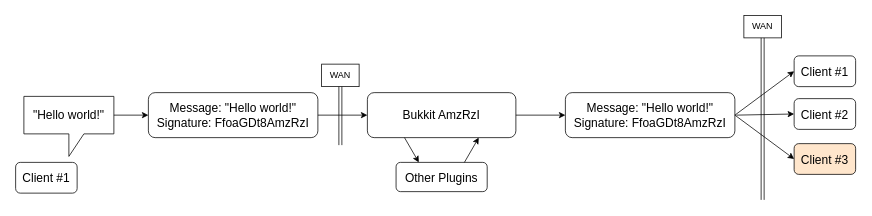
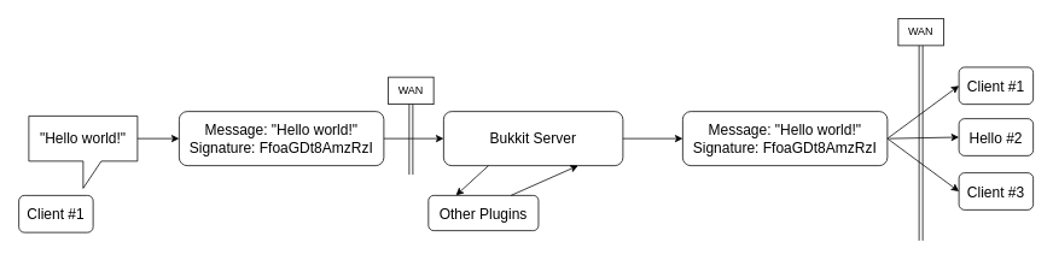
  <mxCell id="0" />
  <mxCell id="1" parent="0" />
  <mxCell id="2" value="Client #1" style="rounded=1;whiteSpace=wrap;html=1;fontSize=16;" parent="1" vertex="1"><mxGeometry x="1058" y="74" width="82" height="41" as="geometry" /></mxCell>
  <mxCell id="3" value="&lt;font style=&quot;font-size: 16px;&quot;&gt;Message: &quot;Hello world!&quot;&lt;br style=&quot;font-size: 16px;&quot;&gt;Signature: FfoaGDt8AmzRzI&lt;/font&gt;" style="rounded=1;whiteSpace=wrap;html=1;fontSize=16;" vertex="1" parent="1"><mxGeometry x="197" width="226" height="60" as="geometry" y="123" /></mxCell>
- <mxCell id="4" value="Bukkit AmzRzI" style="rounded=1;whiteSpace=wrap;html=1;fontSize=16;" vertex="1" parent="1"><mxGeometry x="489" width="198" height="60" as="geometry" y="123" /></mxCell>
+ <mxCell id="4" value="Bukkit Server" style="rounded=1;whiteSpace=wrap;html=1;fontSize=16;" vertex="1" parent="1"><mxGeometry x="489" width="198" height="60" as="geometry" y="123" /></mxCell>
  <mxCell id="5" value="" style="endArrow=classic;html=1;rounded=0;exitX=1;exitY=0.5;exitDx=0;exitDy=0;entryX=0;entryY=0.5;entryDx=0;entryDy=0;" edge="1" parent="1" source="3" target="4"><mxGeometry width="50" height="50" relative="1" as="geometry"><mxPoint x="435" y="160" as="sourcePoint" /><mxPoint x="465" y="202" as="targetPoint" /></mxGeometry></mxCell>
  <mxCell id="6" value="&quot;Hello world!&quot;" style="shape=callout;whiteSpace=wrap;html=1;perimeter=calloutPerimeter;fontSize=16;" vertex="1" parent="1"><mxGeometry x="31" y="128" width="120" height="80" as="geometry" /></mxCell>
  <mxCell id="7" value="" style="endArrow=classic;html=1;rounded=0;exitX=0;exitY=0;exitDx=120;exitDy=25;exitPerimeter=0;entryX=0;entryY=0.5;entryDx=0;entryDy=0;" edge="1" parent="1" source="6" target="3"><mxGeometry width="50" height="50" relative="1" as="geometry"><mxPoint x="195" y="315" as="sourcePoint" /><mxPoint x="171" y="242" as="targetPoint" /></mxGeometry></mxCell>
- <mxCell id="8" value="Other Plugins" style="rounded=1;whiteSpace=wrap;html=1;fontSize=16;" vertex="1" parent="1"><mxGeometry x="527.25" y="216" width="121.5" height="39" as="geometry" /></mxCell>
+ <mxCell id="8" value="Other Plugins" style="rounded=1;whiteSpace=wrap;html=1;fontSize=16;" vertex="1" parent="1"><mxGeometry x="472.25" y="216" width="121.5" height="39" as="geometry" /></mxCell>
  <mxCell id="9" value="" style="endArrow=classic;html=1;rounded=0;entryX=0.25;entryY=0;entryDx=0;entryDy=0;exitX=0.25;exitY=1;exitDx=0;exitDy=0;" edge="1" parent="1" source="4" target="8"><mxGeometry width="50" height="50" relative="1" as="geometry"><mxPoint x="557" y="377" as="sourcePoint" /><mxPoint x="607" y="327" as="targetPoint" /></mxGeometry></mxCell>
  <mxCell id="10" value="" style="endArrow=classic;html=1;rounded=0;entryX=0.75;entryY=1;entryDx=0;entryDy=0;exitX=0.75;exitY=0;exitDx=0;exitDy=0;" edge="1" parent="1" source="8" target="4"><mxGeometry width="50" height="50" relative="1" as="geometry"><mxPoint x="682" y="200" as="sourcePoint" /><mxPoint x="563" y="238" as="targetPoint" /></mxGeometry></mxCell>
  <mxCell id="11" value="" style="endArrow=classic;html=1;rounded=0;exitX=1;exitY=0.5;exitDx=0;exitDy=0;entryX=0;entryY=0.5;entryDx=0;entryDy=0;" edge="1" parent="1" source="4" target="12"><mxGeometry width="50" height="50" relative="1" as="geometry"><mxPoint x="708" y="190" as="sourcePoint" /><mxPoint x="753" y="153" as="targetPoint" /></mxGeometry></mxCell>
  <mxCell id="12" value="&lt;font style=&quot;font-size: 16px;&quot;&gt;Message: &quot;Hello world!&quot;&lt;br style=&quot;font-size: 16px;&quot;&gt;Signature: FfoaGDt8AmzRzI&lt;/font&gt;" style="rounded=1;whiteSpace=wrap;html=1;fontSize=16;" vertex="1" parent="1"><mxGeometry x="753" width="226" height="60" as="geometry" y="123" /></mxCell>
  <mxCell id="13" value="" style="endArrow=classic;html=1;rounded=0;entryX=0;entryY=0.5;entryDx=0;entryDy=0;exitX=1;exitY=0.5;exitDx=0;exitDy=0;" edge="1" parent="1" source="12" target="2"><mxGeometry width="50" height="50" relative="1" as="geometry"><mxPoint x="890" y="326" as="sourcePoint" /><mxPoint x="1056" y="70.75" as="targetPoint" /></mxGeometry></mxCell>
  <mxCell id="14" value="" style="endArrow=classic;html=1;rounded=0;entryX=0;entryY=0.5;entryDx=0;entryDy=0;" edge="1" parent="1" target="16"><mxGeometry width="50" height="50" relative="1" as="geometry"><mxPoint x="981" y="153" as="sourcePoint" /><mxPoint x="1056" y="152.75" as="targetPoint" /></mxGeometry></mxCell>
  <mxCell id="15" value="" style="endArrow=classic;html=1;rounded=0;entryX=0;entryY=0.5;entryDx=0;entryDy=0;exitX=1;exitY=0.5;exitDx=0;exitDy=0;" edge="1" parent="1" source="12" target="17"><mxGeometry width="50" height="50" relative="1" as="geometry"><mxPoint x="991" y="163" as="sourcePoint" /><mxPoint x="1056" y="235.25" as="targetPoint" /></mxGeometry></mxCell>
- <mxCell id="16" value="Client #2" style="rounded=1;whiteSpace=wrap;html=1;fontSize=16;" vertex="1" parent="1"><mxGeometry x="1058" y="131" width="82" height="41" as="geometry" /></mxCell>
- <mxCell id="17" value="Client #3" style="rounded=1;whiteSpace=wrap;html=1;fontSize=16;fillColor=#ffe6cc;" vertex="1" parent="1"><mxGeometry x="1058" y="191" width="82" height="41" as="geometry" /></mxCell>
+ <mxCell id="16" value="Hello #2" style="rounded=1;whiteSpace=wrap;html=1;fontSize=16;" vertex="1" parent="1"><mxGeometry x="1058" y="131" width="82" height="41" as="geometry" /></mxCell>
+ <mxCell id="17" value="Client #3" style="rounded=1;whiteSpace=wrap;html=1;fontSize=16;" vertex="1" parent="1"><mxGeometry x="1058" y="191" width="82" height="41" as="geometry" /></mxCell>
  <mxCell id="18" value="Client #1" style="rounded=1;whiteSpace=wrap;html=1;fontSize=16;" vertex="1" parent="1"><mxGeometry x="20" y="216" width="82" height="41" as="geometry" /></mxCell>
  <mxCell id="19" value="WAN" style="rounded=0;whiteSpace=wrap;html=1;" vertex="1" parent="1"><mxGeometry x="428" y="85" width="50" height="30" as="geometry" /></mxCell>
  <mxCell id="20" value="" style="shape=link;html=1;rounded=0;" edge="1" parent="1" source="19"><mxGeometry width="100" relative="1" as="geometry"><mxPoint x="453.41" y="112" as="sourcePoint" /><mxPoint x="453" y="193" as="targetPoint" /></mxGeometry></mxCell>
  <mxCell id="21" value="WAN" style="rounded=0;whiteSpace=wrap;html=1;" vertex="1" parent="1"><mxGeometry x="991" y="20" width="50" height="30" as="geometry" /></mxCell>
  <mxCell id="22" value="" style="shape=link;html=1;rounded=0;" edge="1" parent="1" source="21"><mxGeometry width="100" relative="1" as="geometry"><mxPoint x="1016.41" y="47" as="sourcePoint" /><mxPoint x="1016" y="266" as="targetPoint" /></mxGeometry></mxCell>
